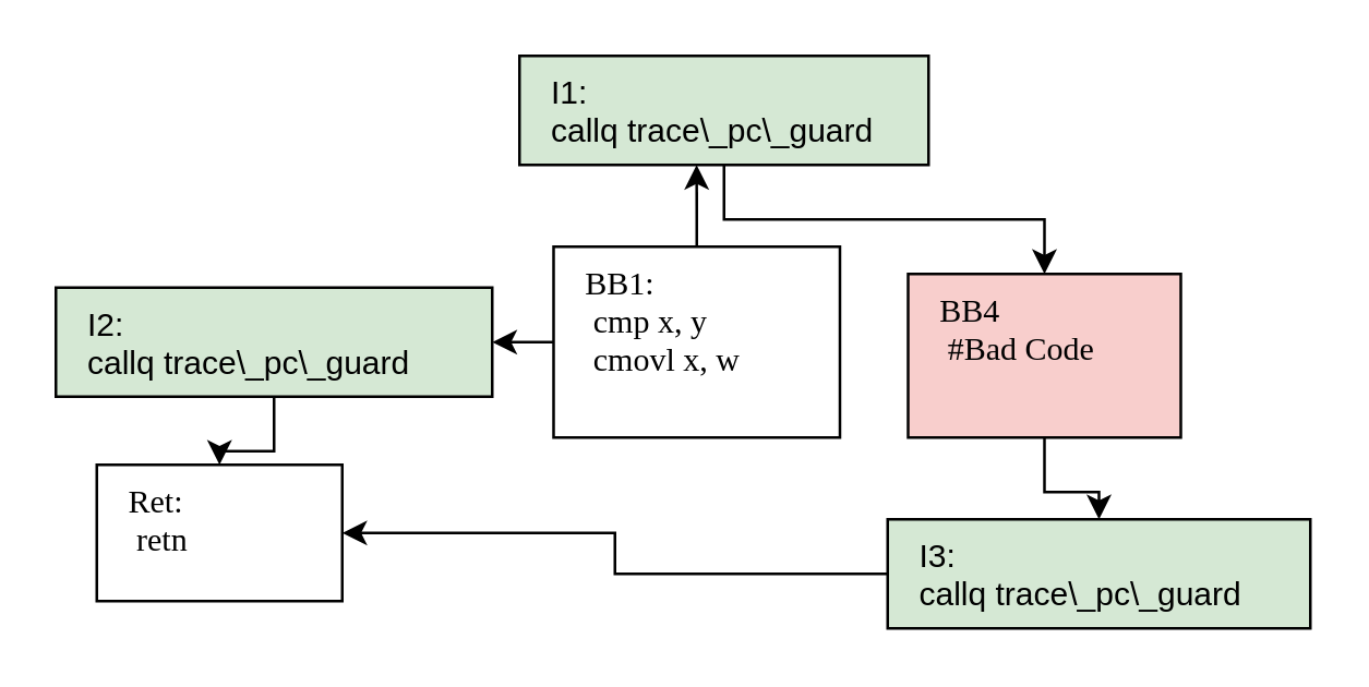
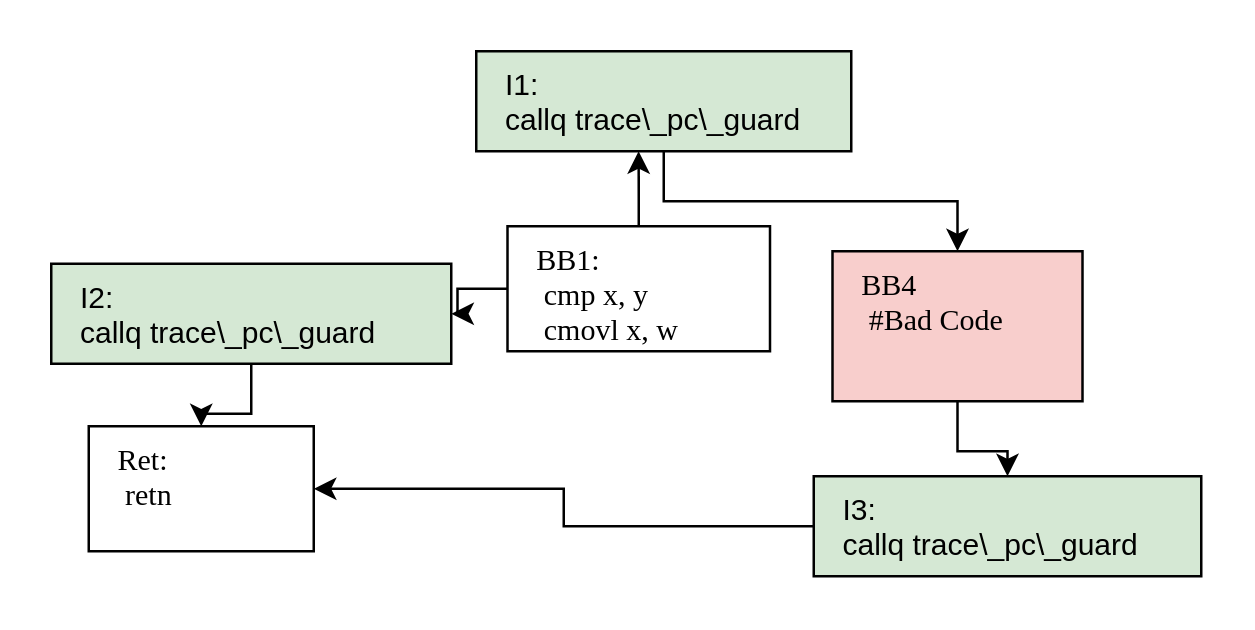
  <mxCell id="0" />
  <mxCell id="1" parent="0" />
  <mxCell id="2" style="edgeStyle=orthogonalEdgeStyle;rounded=0;orthogonalLoop=1;jettySize=auto;html=1;entryX=1;entryY=0.5;entryDx=0;entryDy=0;" edge="1" parent="1" source="4" target="13"><mxGeometry relative="1" as="geometry" /></mxCell>
  <mxCell id="3" style="edgeStyle=orthogonalEdgeStyle;rounded=0;orthogonalLoop=1;jettySize=auto;html=1;entryX=0.433;entryY=1;entryDx=0;entryDy=0;entryPerimeter=0;" edge="1" parent="1" source="4" target="6"><mxGeometry relative="1" as="geometry" /></mxCell>
- <mxCell id="4" value="BB1:&#10; cmp x, y&#10; cmovl x, w" style="rounded=0;strokeColor=#000000;fillColor=none;align=left;fontFamily=Lucida Console;verticalAlign=top;spacingLeft=10;" vertex="1" parent="1"><mxGeometry x="202.5" y="90" width="105" height="70" as="geometry" /></mxCell>
+ <mxCell id="4" value="BB1:&#10; cmp x, y&#10; cmovl x, w" style="rounded=0;strokeColor=#000000;fillColor=none;align=left;fontFamily=Lucida Console;verticalAlign=top;spacingLeft=10;" vertex="1" parent="1"><mxGeometry x="202.5" y="90" width="105" height="50" as="geometry" /></mxCell>
  <mxCell id="5" style="edgeStyle=orthogonalEdgeStyle;rounded=0;orthogonalLoop=1;jettySize=auto;html=1;" edge="1" parent="1" source="6" target="8"><mxGeometry relative="1" as="geometry" /></mxCell>
  <mxCell id="6" value="I1:&#10;callq trace\_pc\_guard" style="rounded=0;strokeColor=#000000;fillColor=#D5E8D4;verticalAlign=top;align=left;spacingLeft=10;" vertex="1" parent="1"><mxGeometry x="190" y="20" width="150" height="40" as="geometry" /></mxCell>
  <mxCell id="7" value="" style="edgeStyle=orthogonalEdgeStyle;rounded=0;orthogonalLoop=1;jettySize=auto;html=1;" edge="1" parent="1" source="8" target="10"><mxGeometry relative="1" as="geometry" /></mxCell>
  <mxCell id="8" value="BB4&#10; #Bad Code" style="rounded=0;strokeColor=#000000;fillColor=#F8CECC;align=left;fontFamily=Lucida Console;verticalAlign=top;spacingLeft=10;" vertex="1" parent="1"><mxGeometry x="332.5" y="100" width="100" height="60" as="geometry" /></mxCell>
  <mxCell id="9" style="edgeStyle=orthogonalEdgeStyle;rounded=0;orthogonalLoop=1;jettySize=auto;html=1;entryX=1;entryY=0.5;entryDx=0;entryDy=0;" edge="1" parent="1" source="10" target="11"><mxGeometry relative="1" as="geometry" /></mxCell>
  <mxCell id="10" value="I3:&#10;callq trace\_pc\_guard" style="rounded=0;strokeColor=#000000;fillColor=#D5E8D4;verticalAlign=top;align=left;spacingLeft=10;" vertex="1" parent="1"><mxGeometry x="325" y="190" width="155" height="40" as="geometry" /></mxCell>
  <mxCell id="11" value="Ret:&#10; retn" style="rounded=0;strokeColor=#000000;fillColor=none;align=left;fontFamily=Lucida Console;verticalAlign=top;spacingLeft=10;" vertex="1" parent="1"><mxGeometry x="35" y="170" width="90" height="50" as="geometry" /></mxCell>
  <mxCell id="12" style="edgeStyle=orthogonalEdgeStyle;rounded=0;orthogonalLoop=1;jettySize=auto;html=1;entryX=0.5;entryY=0;entryDx=0;entryDy=0;" edge="1" parent="1" source="13" target="11"><mxGeometry relative="1" as="geometry" /></mxCell>
  <mxCell id="13" value="I2:&#10;callq trace\_pc\_guard" style="rounded=0;strokeColor=#000000;fillColor=#D5E8D4;verticalAlign=top;align=left;spacingLeft=10;" vertex="1" parent="1"><mxGeometry x="20" y="105" width="160" height="40" as="geometry" /></mxCell>
